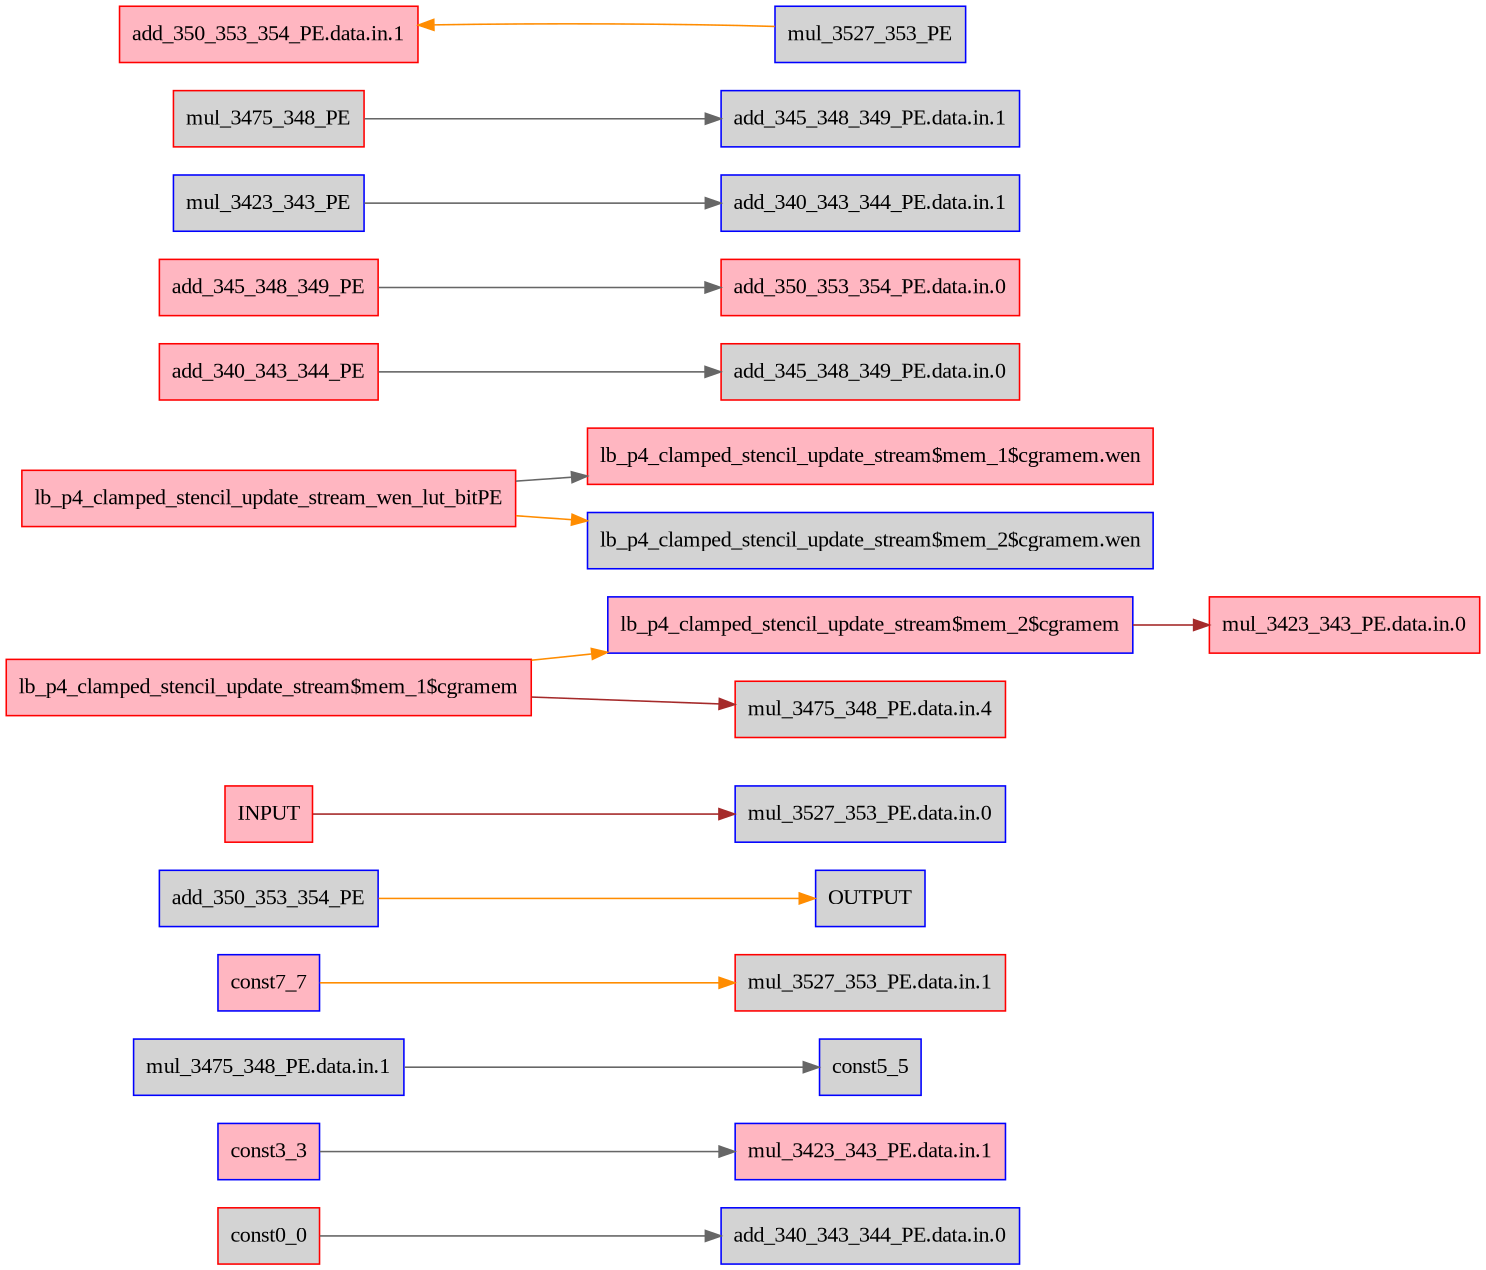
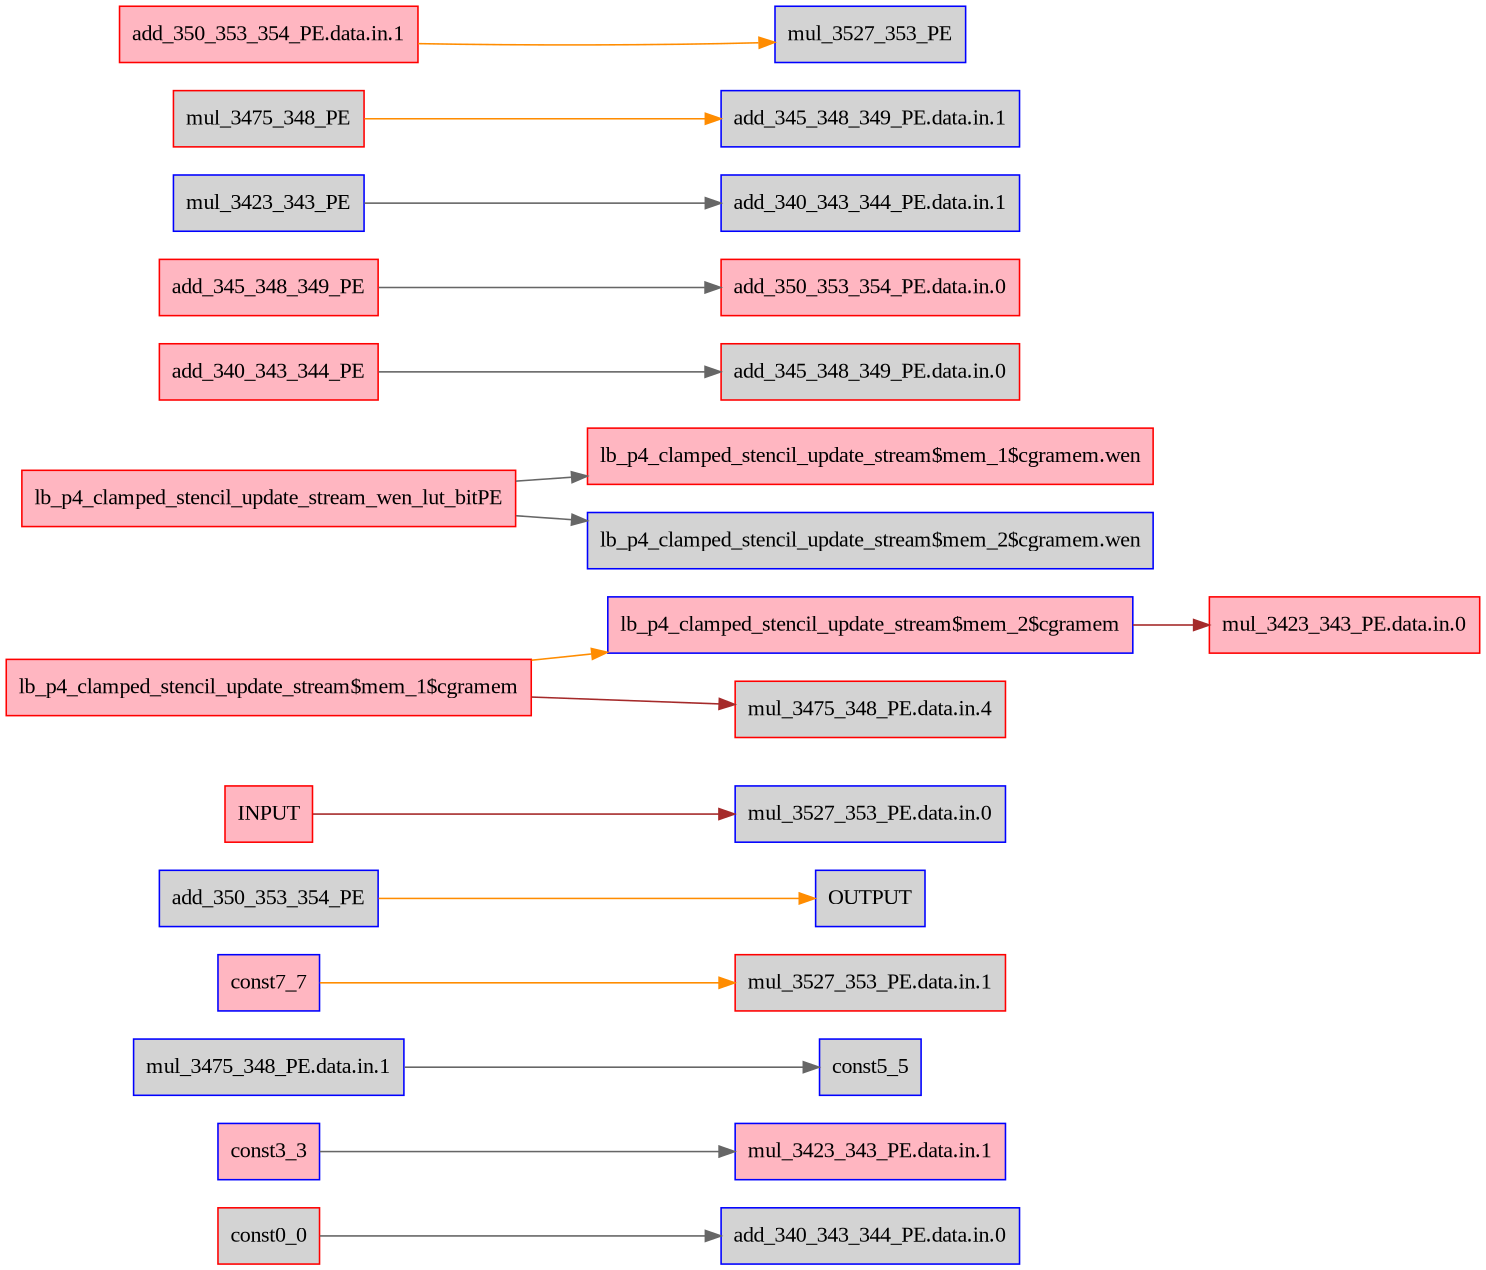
  digraph {
    fontname="Liberation Serif"
    rankdir=LR
    node [color=blue fillcolor=lightgrey fontname="Liberation Serif" shape=box style=filled]
    edge [color=gray40 fontname="Liberation Serif"]
    const0_0 [color=red]
    "add_340_343_344_PE.data.in.0"
    const3_3 [fillcolor=lightpink]
    "mul_3423_343_PE.data.in.1" [fillcolor=lightpink]
    "mul_3475_348_PE.data.in.1"
    const5_5
    const7_7 [fillcolor=lightpink]
    "mul_3527_353_PE.data.in.1" [color=red]
    add_350_353_354_PE
    OUTPUT
    INPUT [color=red fillcolor=lightpink]
    "mul_3527_353_PE.data.in.0"
    "lb_p4_clamped_stencil_update_stream$mem_1$cgramem" [color=red fillcolor=lightpink]
    "lb_p4_clamped_stencil_update_stream$mem_2$cgramem" [fillcolor=lightpink]
    n15 [color=red label="mul_3475_348_PE.data.in.4"]
    "mul_3423_343_PE.data.in.0" [color=red fillcolor=lightpink]
    lb_p4_clamped_stencil_update_stream_wen_lut_bitPE [color=red fillcolor=lightpink]
    "lb_p4_clamped_stencil_update_stream$mem_1$cgramem.wen" [color=red fillcolor=lightpink]
    "lb_p4_clamped_stencil_update_stream$mem_2$cgramem.wen"
    add_340_343_344_PE [color=red fillcolor=lightpink]
    "add_345_348_349_PE.data.in.0" [color=red]
    add_345_348_349_PE [color=red fillcolor=lightpink]
    "add_350_353_354_PE.data.in.0" [color=red fillcolor=lightpink]
    mul_3423_343_PE
    "add_340_343_344_PE.data.in.1"
    mul_3475_348_PE [color=red]
    "add_345_348_349_PE.data.in.1"
    "add_350_353_354_PE.data.in.1" [color=red fillcolor=lightpink]
    mul_3527_353_PE
    const0_0 -> "add_340_343_344_PE.data.in.0"
    const3_3 -> "mul_3423_343_PE.data.in.1"
    "mul_3475_348_PE.data.in.1" -> const5_5
    const7_7 -> "mul_3527_353_PE.data.in.1" [color=darkorange]
    add_350_353_354_PE -> OUTPUT [color=darkorange]
    INPUT -> "mul_3527_353_PE.data.in.0" [color=brown]
    "lb_p4_clamped_stencil_update_stream$mem_1$cgramem" -> "lb_p4_clamped_stencil_update_stream$mem_2$cgramem" [color=darkorange]
    "lb_p4_clamped_stencil_update_stream$mem_1$cgramem" -> n15 [color=brown]
    "lb_p4_clamped_stencil_update_stream$mem_2$cgramem" -> "mul_3423_343_PE.data.in.0" [color=brown]
    lb_p4_clamped_stencil_update_stream_wen_lut_bitPE -> "lb_p4_clamped_stencil_update_stream$mem_1$cgramem.wen"
-   lb_p4_clamped_stencil_update_stream_wen_lut_bitPE -> "lb_p4_clamped_stencil_update_stream$mem_2$cgramem.wen" [color=darkorange]
+   lb_p4_clamped_stencil_update_stream_wen_lut_bitPE -> "lb_p4_clamped_stencil_update_stream$mem_2$cgramem.wen"
    add_340_343_344_PE -> "add_345_348_349_PE.data.in.0"
    add_345_348_349_PE -> "add_350_353_354_PE.data.in.0"
    mul_3423_343_PE -> "add_340_343_344_PE.data.in.1"
-   mul_3475_348_PE -> "add_345_348_349_PE.data.in.1"
-   mul_3527_353_PE -> "add_350_353_354_PE.data.in.1" [color=darkorange]
+   mul_3475_348_PE -> "add_345_348_349_PE.data.in.1" [color=darkorange]
+   "add_350_353_354_PE.data.in.1" -> mul_3527_353_PE [color=darkorange]
  }
